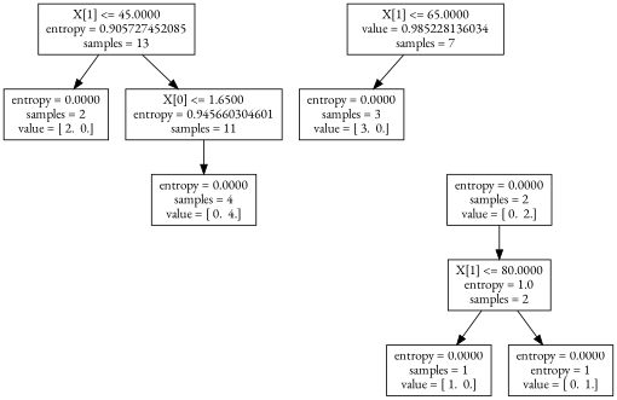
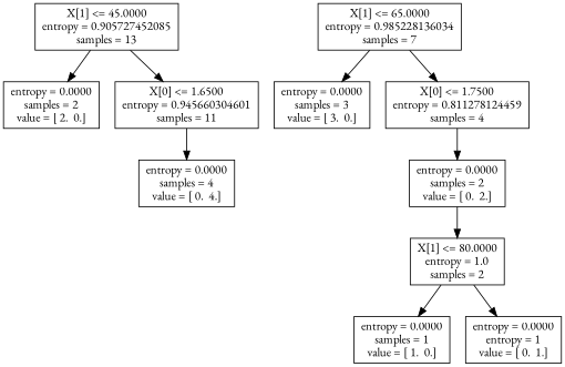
  digraph {
    fontname="EB Garamond"
    node [fontname="EB Garamond" shape=box]
    edge [fontname="EB Garamond"]
    n1 [label="X[1] <= 45.0000\nentropy = 0.905727452085\nsamples = 13"]
    n2 [label="entropy = 0.0000\nsamples = 2\nvalue = [ 2.  0.]"]
    n3 [label="X[0] <= 1.6500\nentropy = 0.945660304601\nsamples = 11"]
    n4 [label="entropy = 0.0000\nsamples = 4\nvalue = [ 0.  4.]"]
-   n5 [label="X[1] <= 65.0000\nvalue = 0.985228136034\nsamples = 7"]
+   n5 [label="X[1] <= 65.0000\nentropy = 0.985228136034\nsamples = 7"]
    n6 [label="entropy = 0.0000\nsamples = 3\nvalue = [ 3.  0.]"]
+   n7 [label="X[0] <= 1.7500\nentropy = 0.811278124459\nsamples = 4"]
    n8 [label="entropy = 0.0000\nsamples = 2\nvalue = [ 0.  2.]"]
    n9 [label="X[1] <= 80.0000\nentropy = 1.0\nsamples = 2"]
    n10 [label="entropy = 0.0000\nsamples = 1\nvalue = [ 1.  0.]"]
    n11 [label="entropy = 0.0000\nentropy = 1\nvalue = [ 0.  1.]"]
    n1 -> n2
    n1 -> n3
    n3 -> n4
    n5 -> n6
+   n5 -> n7
+   n7 -> n8
    n8 -> n9
    n9 -> n10
    n9 -> n11
  }
